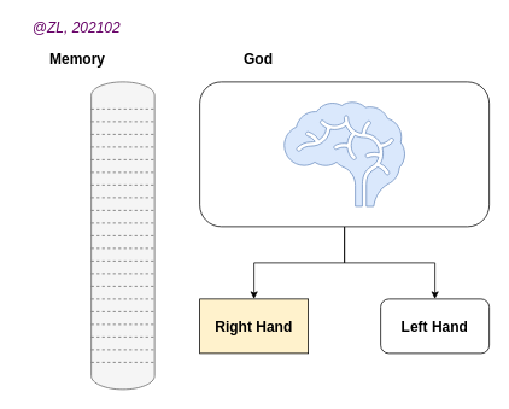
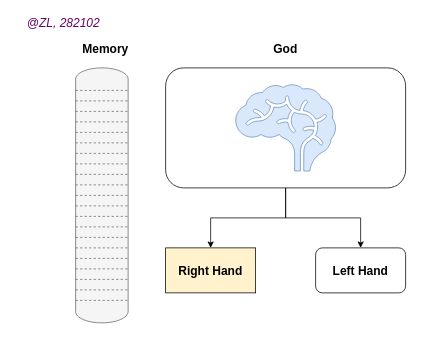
  <mxCell id="0" />
  <mxCell id="1" parent="0" />
  <mxCell id="2" value="" style="verticalLabelPosition=bottom;outlineConnect=0;align=center;dashed=0;html=1;verticalAlign=top;shape=mxgraph.pid2misc.column;columnType=tray;fillColor=#f5f5f5;strokeColor=#666666;fontColor=#333333;" parent="1" vertex="1"><mxGeometry x="100" y="90" width="70" height="340" as="geometry" /></mxCell>
  <mxCell id="3" style="edgeStyle=orthogonalEdgeStyle;rounded=0;orthogonalLoop=1;jettySize=auto;html=1;exitX=0.5;exitY=1;exitDx=0;exitDy=0;entryX=0.5;entryY=0;entryDx=0;entryDy=0;" parent="1" source="5" target="7" edge="1"><mxGeometry relative="1" as="geometry" /></mxCell>
  <mxCell id="4" style="edgeStyle=orthogonalEdgeStyle;rounded=0;orthogonalLoop=1;jettySize=auto;html=1;exitX=0.5;exitY=1;exitDx=0;exitDy=0;" parent="1" source="5" target="8" edge="1"><mxGeometry relative="1" as="geometry" /></mxCell>
  <mxCell id="5" value="" style="rounded=1;whiteSpace=wrap;html=1;align=left;" parent="1" vertex="1"><mxGeometry x="220" y="90" width="320" height="160" as="geometry" /></mxCell>
  <mxCell id="6" value="" style="shape=mxgraph.signs.healthcare.brain;html=1;fillColor=#dae8fc;strokeColor=#6c8ebf;verticalLabelPosition=bottom;verticalAlign=top;align=center;" parent="1" vertex="1"><mxGeometry x="313.5" y="112.5" width="133" height="115" as="geometry" /></mxCell>
  <mxCell id="7" value="&lt;b&gt;&lt;font style=&quot;font-size: 16px&quot;&gt;Right Hand&lt;/font&gt;&lt;/b&gt;" style="rounded=0;whiteSpace=wrap;html=1;fillColor=#fff2cc;" parent="1" vertex="1"><mxGeometry x="220" y="330" width="120" height="60" as="geometry" /></mxCell>
  <mxCell id="8" value="&lt;b&gt;&lt;font style=&quot;font-size: 16px&quot;&gt;Left Hand&lt;/font&gt;&lt;/b&gt;" style="whiteSpace=wrap;html=1;rounded=1;" parent="1" vertex="1"><mxGeometry x="420" y="330" width="120" height="60" as="geometry" /></mxCell>
- <mxCell id="9" value="&lt;b&gt;&lt;font style=&quot;font-size: 16px&quot;&gt;Memory&lt;/font&gt;&lt;/b&gt;" style="text;html=1;strokeColor=none;fillColor=none;align=center;verticalAlign=middle;whiteSpace=wrap;rounded=0;" parent="1" vertex="1"><mxGeometry x="45" y="50" width="80" height="30" as="geometry" /></mxCell>
- <mxCell id="10" value="@ZL, 202102" style="text;html=1;strokeColor=none;fillColor=none;align=center;verticalAlign=middle;whiteSpace=wrap;rounded=0;fontSize=16;fontStyle=2;fontColor=#660066;" parent="1" vertex="1"><mxGeometry x="20" y="20" width="128" height="20" as="geometry" /></mxCell>
- <mxCell id="11" value="&lt;b&gt;&lt;font style=&quot;font-size: 16px&quot;&gt;God&lt;/font&gt;&lt;/b&gt;" style="text;html=1;strokeColor=none;fillColor=none;align=center;verticalAlign=middle;whiteSpace=wrap;rounded=0;" parent="1" vertex="1"><mxGeometry x="245" y="50" width="80" height="30" as="geometry" /></mxCell>
+ <mxCell id="9" value="&lt;b&gt;&lt;font style=&quot;font-size: 16px&quot;&gt;Memory&lt;/font&gt;&lt;/b&gt;" style="text;html=1;strokeColor=none;fillColor=none;align=center;verticalAlign=middle;whiteSpace=wrap;rounded=0;" parent="1" vertex="1"><mxGeometry x="100" y="50" width="80" height="30" as="geometry" /></mxCell>
+ <mxCell id="10" value="@ZL, 282102" style="text;html=1;strokeColor=none;fillColor=none;align=center;verticalAlign=middle;whiteSpace=wrap;rounded=0;fontSize=16;fontStyle=2;fontColor=#660066;" parent="1" vertex="1"><mxGeometry x="20" y="20" width="128" height="20" as="geometry" /></mxCell>
+ <mxCell id="11" value="&lt;b&gt;&lt;font style=&quot;font-size: 16px&quot;&gt;God&lt;/font&gt;&lt;/b&gt;" style="text;html=1;strokeColor=none;fillColor=none;align=center;verticalAlign=middle;whiteSpace=wrap;rounded=0;" parent="1" vertex="1"><mxGeometry x="340" y="50" width="80" height="30" as="geometry" /></mxCell>
